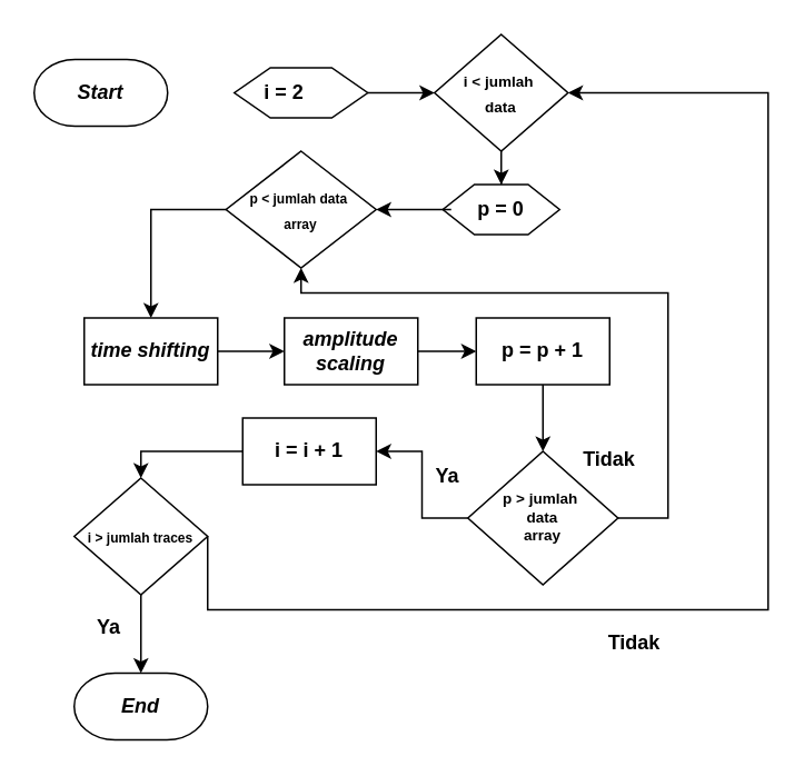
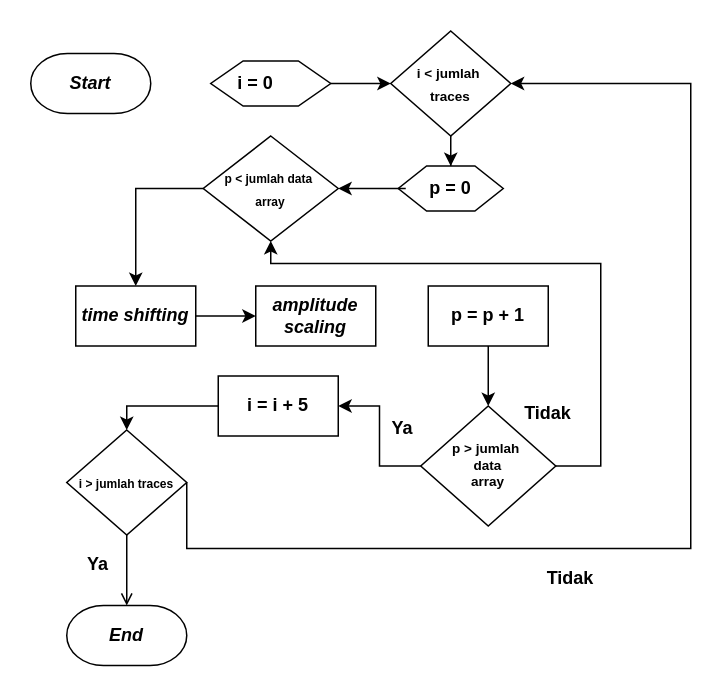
  <mxCell id="0" />
  <mxCell id="1" parent="0" />
  <mxCell id="2" value="Start" style="strokeWidth=1;html=1;shape=mxgraph.flowchart.terminator;whiteSpace=wrap;fontStyle=3" parent="1" vertex="1"><mxGeometry x="20" y="35" width="80" height="40" as="geometry" /></mxCell>
  <mxCell id="3" value="" style="edgeStyle=orthogonalEdgeStyle;rounded=0;orthogonalLoop=1;jettySize=auto;html=1;fontStyle=1" parent="1" source="4" target="7" edge="1"><mxGeometry relative="1" as="geometry" /></mxCell>
  <mxCell id="4" value="" style="verticalLabelPosition=bottom;verticalAlign=top;html=1;shape=hexagon;perimeter=hexagonPerimeter2;arcSize=6;size=0.27;fontStyle=1" parent="1" vertex="1"><mxGeometry x="140" y="40" width="80" height="30" as="geometry" /></mxCell>
- <mxCell id="5" value="i = 2" style="text;html=1;align=center;verticalAlign=middle;whiteSpace=wrap;rounded=0;fontStyle=1" parent="1" vertex="1"><mxGeometry x="140" y="42.5" width="60" height="25" as="geometry" /></mxCell>
+ <mxCell id="5" value="i = 0" style="text;html=1;align=center;verticalAlign=middle;whiteSpace=wrap;rounded=0;fontStyle=1" parent="1" vertex="1"><mxGeometry x="140" y="42.5" width="60" height="25" as="geometry" /></mxCell>
  <mxCell id="6" value="" style="edgeStyle=orthogonalEdgeStyle;rounded=0;orthogonalLoop=1;jettySize=auto;html=1;fontStyle=1" parent="1" source="7" target="27" edge="1"><mxGeometry relative="1" as="geometry" /></mxCell>
- <mxCell id="7" value="&lt;font size=&quot;1&quot; style=&quot;&quot;&gt;&lt;b style=&quot;font-size: 9px;&quot;&gt;i &amp;lt; jumlah&amp;nbsp;&lt;/b&gt;&lt;/font&gt;&lt;div&gt;&lt;font size=&quot;1&quot; style=&quot;&quot;&gt;&lt;b style=&quot;font-size: 9px;&quot;&gt;data&lt;/b&gt;&lt;/font&gt;&lt;/div&gt;" style="rhombus;whiteSpace=wrap;html=1;" parent="1" vertex="1"><mxGeometry x="260" y="20" width="80" height="70" as="geometry" /></mxCell>
+ <mxCell id="7" value="&lt;font size=&quot;1&quot; style=&quot;&quot;&gt;&lt;b style=&quot;font-size: 9px;&quot;&gt;i &amp;lt; jumlah&amp;nbsp;&lt;/b&gt;&lt;/font&gt;&lt;div&gt;&lt;font size=&quot;1&quot; style=&quot;&quot;&gt;&lt;b style=&quot;font-size: 9px;&quot;&gt;traces&lt;/b&gt;&lt;/font&gt;&lt;/div&gt;" style="rhombus;whiteSpace=wrap;html=1;" parent="1" vertex="1"><mxGeometry x="260" y="20" width="80" height="70" as="geometry" /></mxCell>
  <mxCell id="8" style="edgeStyle=orthogonalEdgeStyle;rounded=0;orthogonalLoop=1;jettySize=auto;html=1;entryX=0.5;entryY=0;entryDx=0;entryDy=0;fontStyle=1" parent="1" source="9" target="11" edge="1"><mxGeometry relative="1" as="geometry" /></mxCell>
  <mxCell id="9" value="&lt;font style=&quot;font-size: 8px;&quot;&gt;p &amp;lt; jumlah data&amp;nbsp;&lt;/font&gt;&lt;div&gt;&lt;font style=&quot;font-size: 8px;&quot;&gt;array&lt;/font&gt;&lt;/div&gt;" style="rhombus;whiteSpace=wrap;html=1;fontStyle=1" parent="1" vertex="1"><mxGeometry x="135" y="90" width="90" height="70" as="geometry" /></mxCell>
  <mxCell id="10" value="" style="edgeStyle=orthogonalEdgeStyle;rounded=0;orthogonalLoop=1;jettySize=auto;html=1;fontStyle=1" parent="1" source="11" target="13" edge="1"><mxGeometry relative="1" as="geometry" /></mxCell>
  <mxCell id="11" value="time shifting" style="rounded=0;whiteSpace=wrap;html=1;fontStyle=3" parent="1" vertex="1"><mxGeometry x="50" y="190" width="80" height="40" as="geometry" /></mxCell>
- <mxCell id="12" value="" style="edgeStyle=orthogonalEdgeStyle;rounded=0;orthogonalLoop=1;jettySize=auto;html=1;fontStyle=1" parent="1" source="13" target="15" edge="1"><mxGeometry relative="1" as="geometry" /></mxCell>
  <mxCell id="13" value="amplitude scaling" style="rounded=0;whiteSpace=wrap;html=1;fontStyle=3" parent="1" vertex="1"><mxGeometry x="170" y="190" width="80" height="40" as="geometry" /></mxCell>
  <mxCell id="14" value="" style="edgeStyle=orthogonalEdgeStyle;rounded=0;orthogonalLoop=1;jettySize=auto;html=1;entryX=0.5;entryY=0;entryDx=0;entryDy=0;fontStyle=1" parent="1" source="15" target="18" edge="1"><mxGeometry relative="1" as="geometry" /></mxCell>
  <mxCell id="15" value="&lt;span style=&quot;font-style: normal;&quot;&gt;p = p + 1&lt;/span&gt;" style="rounded=0;whiteSpace=wrap;html=1;fontStyle=3" parent="1" vertex="1"><mxGeometry x="285" y="190" width="80" height="40" as="geometry" /></mxCell>
  <mxCell id="16" value="" style="edgeStyle=orthogonalEdgeStyle;rounded=0;orthogonalLoop=1;jettySize=auto;html=1;fontStyle=1" parent="1" source="18" target="20" edge="1"><mxGeometry relative="1" as="geometry" /></mxCell>
  <mxCell id="17" style="edgeStyle=orthogonalEdgeStyle;rounded=0;orthogonalLoop=1;jettySize=auto;html=1;fontStyle=1" parent="1" source="18" target="9" edge="1"><mxGeometry relative="1" as="geometry"><Array as="points"><mxPoint x="400" y="310" /><mxPoint x="400" y="175" /><mxPoint x="180" y="175" /></Array></mxGeometry></mxCell>
  <mxCell id="18" value="&lt;span style=&quot;font-size: 9px;&quot;&gt;p &amp;gt; jumlah&amp;nbsp;&lt;/span&gt;&lt;div style=&quot;font-size: 9px;&quot;&gt;&lt;span style=&quot;font-size: 9px;&quot;&gt;data&lt;/span&gt;&lt;div style=&quot;font-size: 9px;&quot;&gt;&lt;span style=&quot;font-size: 9px;&quot;&gt;array&lt;/span&gt;&lt;/div&gt;&lt;/div&gt;" style="rhombus;whiteSpace=wrap;html=1;fontStyle=1;fontSize=9;" parent="1" vertex="1"><mxGeometry x="280" y="270" width="90" height="80" as="geometry" /></mxCell>
  <mxCell id="19" value="" style="edgeStyle=orthogonalEdgeStyle;rounded=0;orthogonalLoop=1;jettySize=auto;html=1;entryX=0.5;entryY=0;entryDx=0;entryDy=0;fontStyle=1" parent="1" source="20" target="23" edge="1"><mxGeometry relative="1" as="geometry"><Array as="points"><mxPoint x="84" y="270" /></Array></mxGeometry></mxCell>
- <mxCell id="20" value="&lt;span style=&quot;font-style: normal;&quot;&gt;i = i + 1&lt;/span&gt;" style="rounded=0;whiteSpace=wrap;html=1;fontStyle=3" parent="1" vertex="1"><mxGeometry x="145" y="250" width="80" height="40" as="geometry" /></mxCell>
- <mxCell id="21" value="" style="edgeStyle=orthogonalEdgeStyle;rounded=0;orthogonalLoop=1;jettySize=auto;html=1;fontStyle=1" parent="1" source="23" target="24" edge="1"><mxGeometry relative="1" as="geometry" /></mxCell>
+ <mxCell id="20" value="&lt;span style=&quot;font-style: normal;&quot;&gt;i = i + 5&lt;/span&gt;" style="rounded=0;whiteSpace=wrap;html=1;fontStyle=3" parent="1" vertex="1"><mxGeometry x="145" y="250" width="80" height="40" as="geometry" /></mxCell>
+ <mxCell id="21" value="" style="edgeStyle=orthogonalEdgeStyle;rounded=0;orthogonalLoop=1;jettySize=auto;html=1;fontStyle=1;endArrow=open;" parent="1" source="23" target="24" edge="1"><mxGeometry relative="1" as="geometry" /></mxCell>
  <mxCell id="22" style="edgeStyle=orthogonalEdgeStyle;rounded=0;orthogonalLoop=1;jettySize=auto;html=1;entryX=1;entryY=0.5;entryDx=0;entryDy=0;exitX=1;exitY=0.5;exitDx=0;exitDy=0;fontStyle=1" parent="1" source="23" target="7" edge="1"><mxGeometry relative="1" as="geometry"><Array as="points"><mxPoint x="124" y="365" /><mxPoint x="460" y="365" /><mxPoint x="460" y="55" /></Array></mxGeometry></mxCell>
  <mxCell id="23" value="&lt;span style=&quot;font-size: 8px;&quot;&gt;i &amp;gt; jumlah traces&lt;/span&gt;" style="rhombus;whiteSpace=wrap;html=1;fontStyle=1" parent="1" vertex="1"><mxGeometry x="44" y="286" width="80" height="70" as="geometry" /></mxCell>
  <mxCell id="24" value="End" style="strokeWidth=1;html=1;shape=mxgraph.flowchart.terminator;whiteSpace=wrap;fontStyle=3" parent="1" vertex="1"><mxGeometry x="44" y="403" width="80" height="40" as="geometry" /></mxCell>
  <mxCell id="25" value="" style="verticalLabelPosition=bottom;verticalAlign=top;html=1;shape=hexagon;perimeter=hexagonPerimeter2;arcSize=6;size=0.27;fontStyle=1" parent="1" vertex="1"><mxGeometry x="265" y="110" width="70" height="30" as="geometry" /></mxCell>
  <mxCell id="26" value="" style="edgeStyle=orthogonalEdgeStyle;rounded=0;orthogonalLoop=1;jettySize=auto;html=1;fontStyle=1" parent="1" source="27" target="9" edge="1"><mxGeometry relative="1" as="geometry" /></mxCell>
  <mxCell id="27" value="p = 0" style="text;html=1;align=center;verticalAlign=middle;whiteSpace=wrap;rounded=0;fontStyle=1" parent="1" vertex="1"><mxGeometry x="270" y="110" width="60" height="30" as="geometry" /></mxCell>
  <mxCell id="28" value="Tidak" style="text;html=1;align=center;verticalAlign=middle;whiteSpace=wrap;rounded=0;fontStyle=1" parent="1" vertex="1"><mxGeometry x="350" y="370" width="60" height="30" as="geometry" /></mxCell>
  <mxCell id="29" value="Ya" style="text;html=1;align=center;verticalAlign=middle;whiteSpace=wrap;rounded=0;fontStyle=1" parent="1" vertex="1"><mxGeometry x="35" y="361" width="60" height="30" as="geometry" /></mxCell>
  <mxCell id="30" value="Ya" style="text;html=1;align=center;verticalAlign=middle;whiteSpace=wrap;rounded=0;fontStyle=1" parent="1" vertex="1"><mxGeometry x="238" y="270" width="60" height="30" as="geometry" /></mxCell>
  <mxCell id="31" value="Tidak" style="text;html=1;align=center;verticalAlign=middle;whiteSpace=wrap;rounded=0;fontStyle=1" parent="1" vertex="1"><mxGeometry x="335" y="260" width="60" height="30" as="geometry" /></mxCell>
